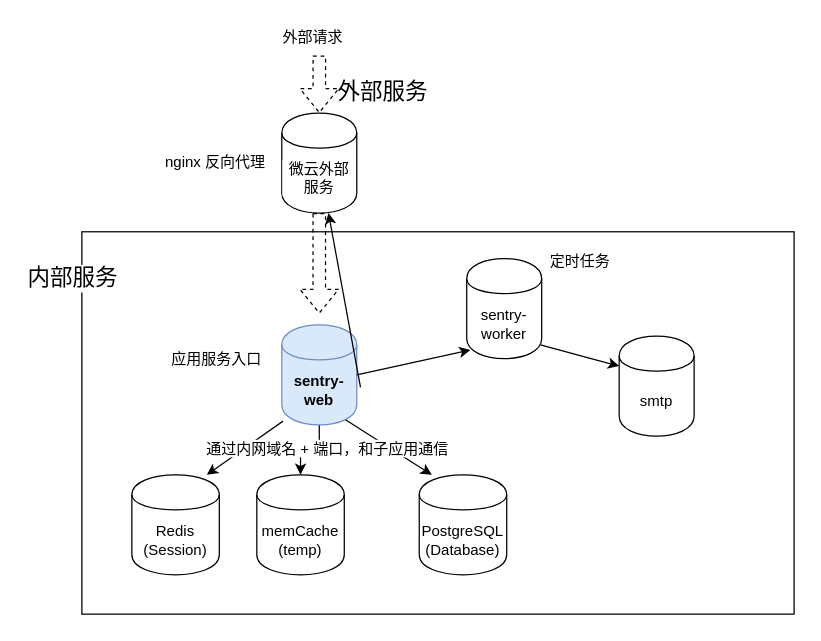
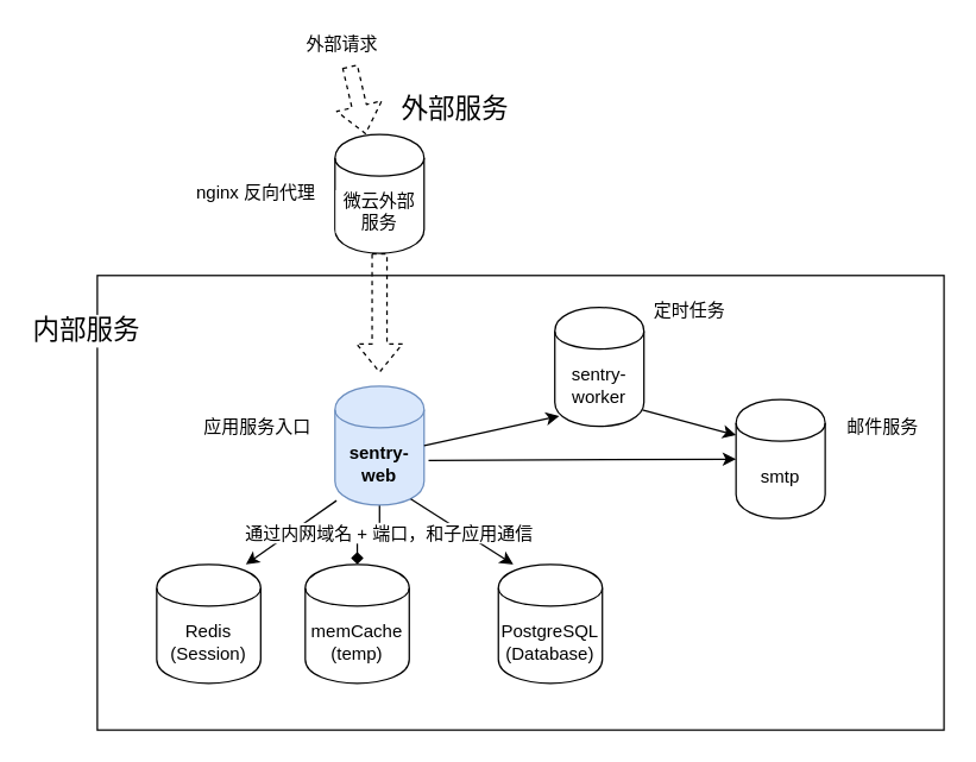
  <mxCell id="0" />
  <mxCell id="1" parent="0" />
  <mxCell id="2" value="" style="rounded=1;whiteSpace=wrap;html=1;labelBackgroundColor=#ffffff;arcSize=0;fillColor=none;" vertex="1" parent="1"><mxGeometry x="65" y="185" width="570" height="306" as="geometry" /></mxCell>
  <mxCell id="3" value="" style="endArrow=classic;html=1;exitX=0.017;exitY=0.963;exitDx=0;exitDy=0;exitPerimeter=0;" edge="1" parent="1" source="5"><mxGeometry width="50" height="50" relative="1" as="geometry"><mxPoint x="166" y="335.5" as="sourcePoint" /><mxPoint x="165" y="379.5" as="targetPoint" /></mxGeometry></mxCell>
- <mxCell id="4" value="" style="edgeStyle=orthogonalEdgeStyle;rounded=0;orthogonalLoop=1;jettySize=auto;html=1;" edge="1" parent="1" source="5" target="8"><mxGeometry relative="1" as="geometry" /></mxCell>
+ <mxCell id="4" value="" style="edgeStyle=orthogonalEdgeStyle;rounded=0;orthogonalLoop=1;jettySize=auto;html=1;endArrow=diamond;" edge="1" parent="1" source="5" target="8"><mxGeometry relative="1" as="geometry" /></mxCell>
  <mxCell id="5" value="sentry-web" style="shape=cylinder;whiteSpace=wrap;html=1;boundedLbl=1;backgroundOutline=1;fontStyle=1;fillColor=#dae8fc;strokeColor=#6c8ebf;" vertex="1" parent="1"><mxGeometry x="225" y="259.5" width="60" height="80" as="geometry" /></mxCell>
  <mxCell id="6" value="sentry-worker" style="shape=cylinder;whiteSpace=wrap;html=1;boundedLbl=1;backgroundOutline=1;" vertex="1" parent="1"><mxGeometry x="373" y="206.5" width="60" height="80" as="geometry" /></mxCell>
  <mxCell id="7" value="PostgreSQL&lt;br&gt;(Database)" style="shape=cylinder;whiteSpace=wrap;html=1;boundedLbl=1;backgroundOutline=1;" vertex="1" parent="1"><mxGeometry x="335" y="379.5" width="70" height="80" as="geometry" /></mxCell>
  <mxCell id="8" value="memCache&lt;br&gt;(temp)" style="shape=cylinder;whiteSpace=wrap;html=1;boundedLbl=1;backgroundOutline=1;" vertex="1" parent="1"><mxGeometry x="205" y="379.5" width="70" height="80" as="geometry" /></mxCell>
  <mxCell id="9" value="Redis&lt;br&gt;(Session)" style="shape=cylinder;whiteSpace=wrap;html=1;boundedLbl=1;backgroundOutline=1;" vertex="1" parent="1"><mxGeometry x="105" y="379.5" width="70" height="80" as="geometry" /></mxCell>
  <mxCell id="10" value="" style="endArrow=classic;html=1;exitX=0.85;exitY=0.95;exitDx=0;exitDy=0;exitPerimeter=0;" edge="1" parent="1" source="5"><mxGeometry width="50" height="50" relative="1" as="geometry"><mxPoint x="308" y="364.5" as="sourcePoint" /><mxPoint x="345" y="379.5" as="targetPoint" /></mxGeometry></mxCell>
  <mxCell id="11" value="smtp" style="shape=cylinder;whiteSpace=wrap;html=1;boundedLbl=1;backgroundOutline=1;" vertex="1" parent="1"><mxGeometry x="495" y="268.5" width="60" height="80" as="geometry" /></mxCell>
  <mxCell id="12" value="" style="endArrow=classic;html=1;exitX=1;exitY=0.5;exitDx=0;exitDy=0;entryX=0.05;entryY=0.913;entryDx=0;entryDy=0;entryPerimeter=0;" edge="1" parent="1" source="5" target="6"><mxGeometry width="50" height="50" relative="1" as="geometry"><mxPoint x="308" y="294.5" as="sourcePoint" /><mxPoint x="358" y="244.5" as="targetPoint" /></mxGeometry></mxCell>
- <mxCell id="13" value="" style="endArrow=classic;html=1;exitX=1.05;exitY=0.625;exitDx=0;exitDy=0;exitPerimeter=0;" edge="1" parent="1" source="5" target="21"><mxGeometry width="50" height="50" relative="1" as="geometry"><mxPoint x="283" y="329.5" as="sourcePoint" /><mxPoint x="333" y="279.5" as="targetPoint" /></mxGeometry></mxCell>
+ <mxCell id="13" value="" style="endArrow=classic;html=1;exitX=1.05;exitY=0.625;exitDx=0;exitDy=0;exitPerimeter=0;" edge="1" parent="1" source="5" target="11"><mxGeometry width="50" height="50" relative="1" as="geometry"><mxPoint x="283" y="329.5" as="sourcePoint" /><mxPoint x="333" y="279.5" as="targetPoint" /></mxGeometry></mxCell>
  <mxCell id="14" value="" style="endArrow=classic;html=1;entryX=0;entryY=0.3;entryDx=0;entryDy=0;exitX=0.983;exitY=0.863;exitDx=0;exitDy=0;exitPerimeter=0;" edge="1" parent="1" source="6" target="11"><mxGeometry width="50" height="50" relative="1" as="geometry"><mxPoint x="435" y="249.5" as="sourcePoint" /><mxPoint x="485" y="289.5" as="targetPoint" /></mxGeometry></mxCell>
  <mxCell id="15" value="定时任务" style="text;html=1;resizable=0;points=[];autosize=1;align=left;verticalAlign=top;spacingTop=-4;" vertex="1" parent="1"><mxGeometry x="438" y="198.5" width="60" height="20" as="geometry" /></mxCell>
+ <mxCell id="16" value="邮件服务" style="text;html=1;resizable=0;points=[];autosize=1;align=left;verticalAlign=top;spacingTop=-4;" vertex="1" parent="1"><mxGeometry x="568" y="276.5" width="60" height="20" as="geometry" /></mxCell>
  <mxCell id="17" value="应用服务入口" style="text;html=1;resizable=0;points=[];autosize=1;align=left;verticalAlign=top;spacingTop=-4;" vertex="1" parent="1"><mxGeometry x="135" y="276.5" width="90" height="20" as="geometry" /></mxCell>
  <mxCell id="18" value="通过内网域名 + 端口，和子应用通信" style="text;html=1;resizable=0;points=[];autosize=1;align=left;verticalAlign=top;spacingTop=-4;labelBackgroundColor=#ffffff;" vertex="1" parent="1"><mxGeometry x="163" y="348.5" width="210" height="20" as="geometry" /></mxCell>
  <mxCell id="19" value="" style="shape=flexArrow;endArrow=classic;html=1;fontColor=#FFD966;dashed=1;" edge="1" parent="1" source="21"><mxGeometry width="50" height="50" relative="1" as="geometry"><mxPoint x="256.02" y="225.5" as="sourcePoint" /><mxPoint x="255" y="250.5" as="targetPoint" /></mxGeometry></mxCell>
- <mxCell id="20" value="&lt;font color=&quot;#000000&quot;&gt;外部请求&lt;/font&gt;" style="text;html=1;resizable=0;points=[];autosize=1;align=left;verticalAlign=top;spacingTop=-4;fontColor=#FFD966;" vertex="1" parent="1"><mxGeometry x="224" y="20" width="60" height="20" as="geometry" /></mxCell>
+ <mxCell id="20" value="&lt;font color=&quot;#000000&quot;&gt;外部请求&lt;/font&gt;" style="text;html=1;resizable=0;points=[];autosize=1;align=left;verticalAlign=top;spacingTop=-4;fontColor=#FFD966;" vertex="1" parent="1"><mxGeometry x="204" y="20" width="60" height="20" as="geometry" /></mxCell>
  <mxCell id="21" value="微云外部服务" style="shape=cylinder;whiteSpace=wrap;html=1;boundedLbl=1;backgroundOutline=1;labelBackgroundColor=#ffffff;fontColor=#000000;" vertex="1" parent="1"><mxGeometry x="225" y="90" width="60" height="80" as="geometry" /></mxCell>
  <mxCell id="22" value="" style="shape=flexArrow;endArrow=classic;html=1;fontColor=#FFD966;exitX=0.517;exitY=1.2;exitDx=0;exitDy=0;exitPerimeter=0;dashed=1;" edge="1" parent="1" source="20" target="21"><mxGeometry width="50" height="50" relative="1" as="geometry"><mxPoint x="255.02" y="44" as="sourcePoint" /><mxPoint x="255" y="211" as="targetPoint" /></mxGeometry></mxCell>
  <mxCell id="23" value="nginx 反向代理" style="text;html=1;resizable=0;points=[];autosize=1;align=left;verticalAlign=top;spacingTop=-4;fontColor=#000000;" vertex="1" parent="1"><mxGeometry x="130" y="120" width="100" height="20" as="geometry" /></mxCell>
  <mxCell id="24" value="&lt;font style=&quot;font-size: 18px&quot;&gt;内部服务&lt;/font&gt;" style="text;html=1;resizable=0;points=[];autosize=1;align=left;verticalAlign=top;spacingTop=-4;fontColor=#000000;labelBackgroundColor=#ffffff;" vertex="1" parent="1"><mxGeometry x="20" y="208.5" width="90" height="20" as="geometry" /></mxCell>
  <mxCell id="25" value="&lt;font style=&quot;font-size: 18px&quot;&gt;外部服务&lt;/font&gt;" style="text;html=1;resizable=0;points=[];autosize=1;align=left;verticalAlign=top;spacingTop=-4;fontColor=#000000;" vertex="1" parent="1"><mxGeometry x="268" y="60" width="90" height="20" as="geometry" /></mxCell>
